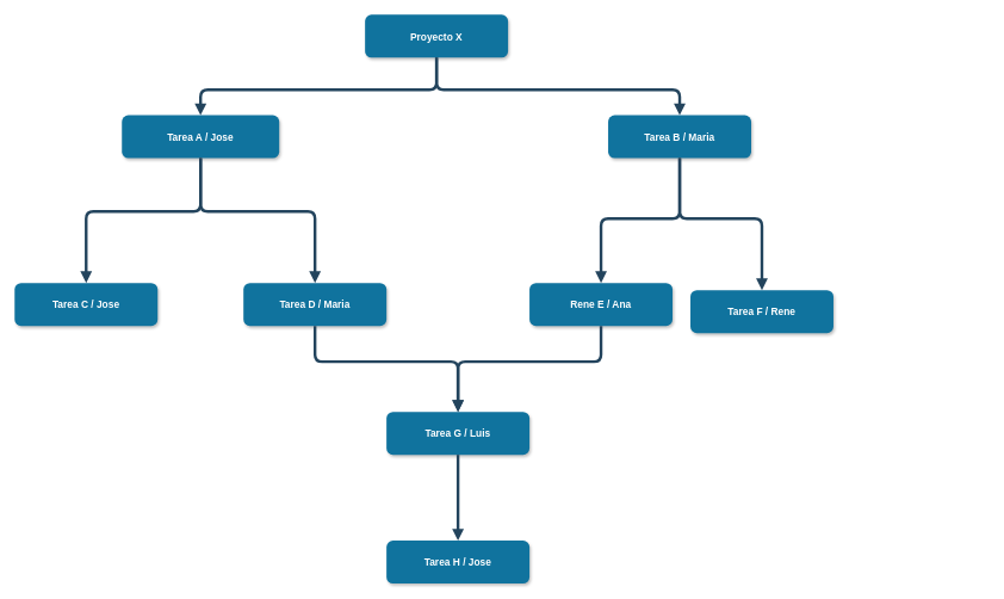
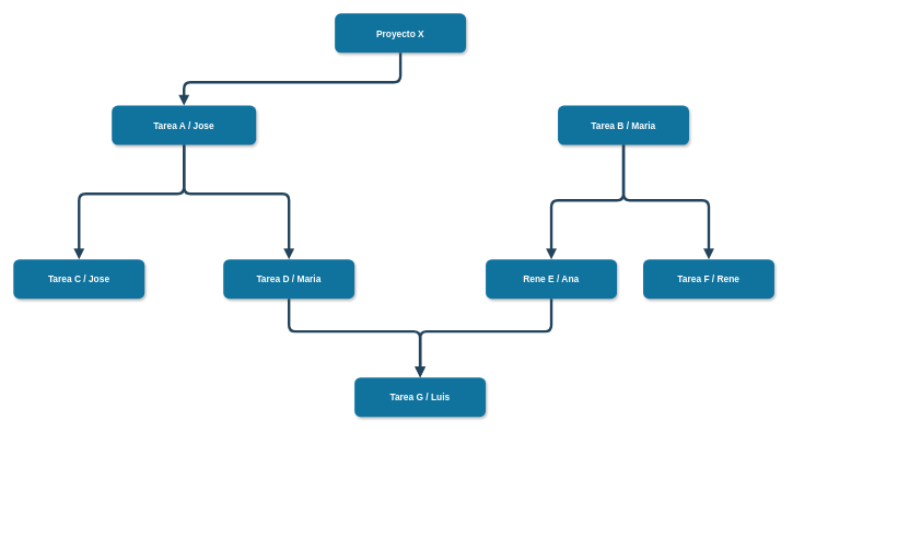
  <mxCell id="0" />
  <mxCell id="1" parent="0" />
  <mxCell id="2" value="Proyecto X" style="rounded=1;fillColor=#10739E;strokeColor=none;shadow=1;gradientColor=none;fontStyle=1;fontColor=#FFFFFF;fontSize=14;" parent="1" vertex="1"><mxGeometry x="510" y="20" width="200" height="60" as="geometry" /></mxCell>
  <mxCell id="3" value="Tarea A / Jose" style="rounded=1;fillColor=#10739E;strokeColor=none;shadow=1;gradientColor=none;fontStyle=1;fontColor=#FFFFFF;fontSize=14;" parent="1" vertex="1"><mxGeometry x="170" y="160.5" width="220" height="60" as="geometry" /></mxCell>
  <mxCell id="4" value="Tarea B / Maria" style="rounded=1;fillColor=#10739E;strokeColor=none;shadow=1;gradientColor=none;fontStyle=1;fontColor=#FFFFFF;fontSize=14;" parent="1" vertex="1"><mxGeometry x="850" y="160.5" width="200" height="60" as="geometry" /></mxCell>
  <mxCell id="5" value="Tarea C / Jose" style="rounded=1;fillColor=#10739E;strokeColor=none;shadow=1;gradientColor=none;fontStyle=1;fontColor=#FFFFFF;fontSize=14;" parent="1" vertex="1"><mxGeometry x="20" y="395" width="200" height="60" as="geometry" /></mxCell>
  <mxCell id="6" value="Rene E / Ana" style="rounded=1;fillColor=#10739E;strokeColor=none;shadow=1;gradientColor=none;fontStyle=1;fontColor=#FFFFFF;fontSize=14;" parent="1" vertex="1"><mxGeometry x="740" y="395" width="200" height="60" as="geometry" /></mxCell>
  <mxCell id="7" value="Tarea D / Maria" style="rounded=1;fillColor=#10739E;strokeColor=none;shadow=1;gradientColor=none;fontStyle=1;fontColor=#FFFFFF;fontSize=14;" parent="1" vertex="1"><mxGeometry x="340" y="395" width="200" height="60" as="geometry" /></mxCell>
  <mxCell id="8" value="" style="edgeStyle=elbowEdgeStyle;elbow=vertical;strokeWidth=4;endArrow=block;endFill=1;fontStyle=1;strokeColor=#23445D;exitX=0.5;exitY=1;exitDx=0;exitDy=0;" parent="1" source="2" target="3" edge="1"><mxGeometry x="22" y="165.5" width="100" height="100" as="geometry"><mxPoint x="-148" y="80.5" as="sourcePoint" /><mxPoint x="-48" y="-19.5" as="targetPoint" /><Array as="points"><mxPoint x="620" y="125" /><mxPoint x="610" y="75" /></Array></mxGeometry></mxCell>
  <mxCell id="9" value="" style="edgeStyle=elbowEdgeStyle;elbow=vertical;strokeWidth=4;endArrow=block;endFill=1;fontStyle=1;strokeColor=#23445D;entryX=0.5;entryY=0;entryDx=0;entryDy=0;exitX=0.5;exitY=1;exitDx=0;exitDy=0;" parent="1" source="3" target="7" edge="1"><mxGeometry x="22" y="165.5" width="100" height="100" as="geometry"><mxPoint x="482" y="225" as="sourcePoint" /><mxPoint x="-48" y="-19.5" as="targetPoint" /><Array as="points"><mxPoint x="380" y="295" /><mxPoint x="470" y="275" /><mxPoint x="510" y="225" /><mxPoint x="802" y="370.5" /></Array></mxGeometry></mxCell>
  <mxCell id="10" value="" style="edgeStyle=elbowEdgeStyle;elbow=vertical;strokeWidth=4;endArrow=block;endFill=1;fontStyle=1;strokeColor=#23445D;exitX=0.5;exitY=1;exitDx=0;exitDy=0;entryX=0.5;entryY=0;entryDx=0;entryDy=0;" parent="1" source="3" target="5" edge="1"><mxGeometry x="22" y="165.5" width="100" height="100" as="geometry"><mxPoint x="-148" y="80.5" as="sourcePoint" /><mxPoint x="-48" y="-19.5" as="targetPoint" /><Array as="points"><mxPoint x="270" y="295" /><mxPoint x="420" y="275" /><mxPoint x="470" y="255" /><mxPoint x="410" y="275" /><mxPoint x="470" y="255" /><mxPoint x="430" y="285" /><mxPoint x="482" y="370.5" /></Array></mxGeometry></mxCell>
- <mxCell id="11" value="" style="edgeStyle=elbowEdgeStyle;elbow=vertical;strokeWidth=4;endArrow=block;endFill=1;fontStyle=1;strokeColor=#23445D;exitX=0.5;exitY=1;exitDx=0;exitDy=0;entryX=0.5;entryY=0;entryDx=0;entryDy=0;" edge="1" parent="1" source="2" target="4"><mxGeometry x="60" y="165.5" width="100" height="100" as="geometry"><mxPoint x="640" y="65" as="sourcePoint" /><mxPoint x="520" y="160.5" as="targetPoint" /><Array as="points"><mxPoint x="630" y="125" /><mxPoint x="610" y="105" /><mxPoint x="658" y="125" /><mxPoint x="648" y="75" /></Array></mxGeometry></mxCell>
- <mxCell id="12" value="Tarea F / Rene" style="rounded=1;fillColor=#10739E;strokeColor=none;shadow=1;gradientColor=none;fontStyle=1;fontColor=#FFFFFF;fontSize=14;" vertex="1" parent="1"><mxGeometry x="965" y="405" width="200" height="60" as="geometry" /></mxCell>
+ <mxCell id="12" value="Tarea F / Rene" style="rounded=1;fillColor=#10739E;strokeColor=none;shadow=1;gradientColor=none;fontStyle=1;fontColor=#FFFFFF;fontSize=14;" vertex="1" parent="1"><mxGeometry x="980" y="395" width="200" height="60" as="geometry" /></mxCell>
  <mxCell id="13" value="" style="edgeStyle=elbowEdgeStyle;elbow=vertical;strokeWidth=4;endArrow=block;endFill=1;fontStyle=1;strokeColor=#23445D;entryX=0.5;entryY=0;entryDx=0;entryDy=0;exitX=0.5;exitY=1;exitDx=0;exitDy=0;" edge="1" parent="1" source="4" target="12"><mxGeometry x="602" y="165.5" width="100" height="100" as="geometry"><mxPoint x="900" y="220.5" as="sourcePoint" /><mxPoint x="1100" y="395" as="targetPoint" /><Array as="points"><mxPoint x="980" y="305" /><mxPoint x="1090" y="225" /><mxPoint x="1382" y="370.5" /></Array></mxGeometry></mxCell>
  <mxCell id="14" value="" style="edgeStyle=elbowEdgeStyle;elbow=vertical;strokeWidth=4;endArrow=block;endFill=1;fontStyle=1;strokeColor=#23445D;exitX=0.5;exitY=1;exitDx=0;exitDy=0;entryX=0.5;entryY=0;entryDx=0;entryDy=0;" edge="1" parent="1" source="4" target="6"><mxGeometry x="604" y="160" width="100" height="100" as="geometry"><mxPoint x="902" y="215" as="sourcePoint" /><mxPoint x="702" y="389.5" as="targetPoint" /><Array as="points"><mxPoint x="830" y="305" /><mxPoint x="1002" y="269.5" /><mxPoint x="1052" y="249.5" /><mxPoint x="992" y="269.5" /><mxPoint x="1052" y="249.5" /><mxPoint x="1012" y="279.5" /><mxPoint x="1064" y="365" /></Array></mxGeometry></mxCell>
  <mxCell id="15" value="Tarea G / Luis" style="rounded=1;fillColor=#10739E;strokeColor=none;shadow=1;gradientColor=none;fontStyle=1;fontColor=#FFFFFF;fontSize=14;" vertex="1" parent="1"><mxGeometry x="540" y="575" width="200" height="60" as="geometry" /></mxCell>
- <mxCell id="16" value="Tarea H / Jose" style="rounded=1;fillColor=#10739E;strokeColor=none;shadow=1;gradientColor=none;fontStyle=1;fontColor=#FFFFFF;fontSize=14;" vertex="1" parent="1"><mxGeometry x="540" y="755" width="200" height="60" as="geometry" /></mxCell>
  <mxCell id="17" value="" style="edgeStyle=elbowEdgeStyle;elbow=vertical;strokeWidth=4;endArrow=block;endFill=1;fontStyle=1;strokeColor=#23445D;exitX=0.5;exitY=1;exitDx=0;exitDy=0;entryX=0.5;entryY=0;entryDx=0;entryDy=0;" edge="1" parent="1" source="6" target="15"><mxGeometry x="474" y="354.5" width="100" height="100" as="geometry"><mxPoint x="760" y="415" as="sourcePoint" /><mxPoint x="640" y="565" as="targetPoint" /><Array as="points"><mxPoint x="680" y="505" /><mxPoint x="700" y="499.5" /><mxPoint x="872" y="464" /><mxPoint x="922" y="444" /><mxPoint x="862" y="464" /><mxPoint x="922" y="444" /><mxPoint x="882" y="474" /><mxPoint x="934" y="559.5" /></Array></mxGeometry></mxCell>
  <mxCell id="18" value="" style="edgeStyle=elbowEdgeStyle;elbow=vertical;strokeWidth=4;endArrow=block;endFill=1;fontStyle=1;strokeColor=#23445D;entryX=0.5;entryY=0;entryDx=0;entryDy=0;exitX=0.5;exitY=1;exitDx=0;exitDy=0;" edge="1" parent="1" source="7" target="15"><mxGeometry x="172" y="440" width="100" height="100" as="geometry"><mxPoint x="470" y="495" as="sourcePoint" /><mxPoint x="670" y="669.5" as="targetPoint" /><Array as="points"><mxPoint x="550" y="505" /><mxPoint x="550" y="495" /><mxPoint x="620" y="549.5" /><mxPoint x="660" y="499.5" /><mxPoint x="952" y="645" /></Array></mxGeometry></mxCell>
- <mxCell id="19" value="" style="edgeStyle=elbowEdgeStyle;elbow=vertical;strokeWidth=4;endArrow=block;endFill=1;fontStyle=1;strokeColor=#23445D;entryX=0.5;entryY=0;entryDx=0;entryDy=0;exitX=0.5;exitY=1;exitDx=0;exitDy=0;" edge="1" parent="1" source="15" target="16"><mxGeometry x="-48" y="500" width="100" height="100" as="geometry"><mxPoint x="250" y="555" as="sourcePoint" /><mxPoint x="450" y="729.5" as="targetPoint" /><Array as="points"><mxPoint x="630" y="695" /><mxPoint x="400" y="609.5" /><mxPoint x="440" y="559.5" /><mxPoint x="732" y="705" /></Array></mxGeometry></mxCell>
